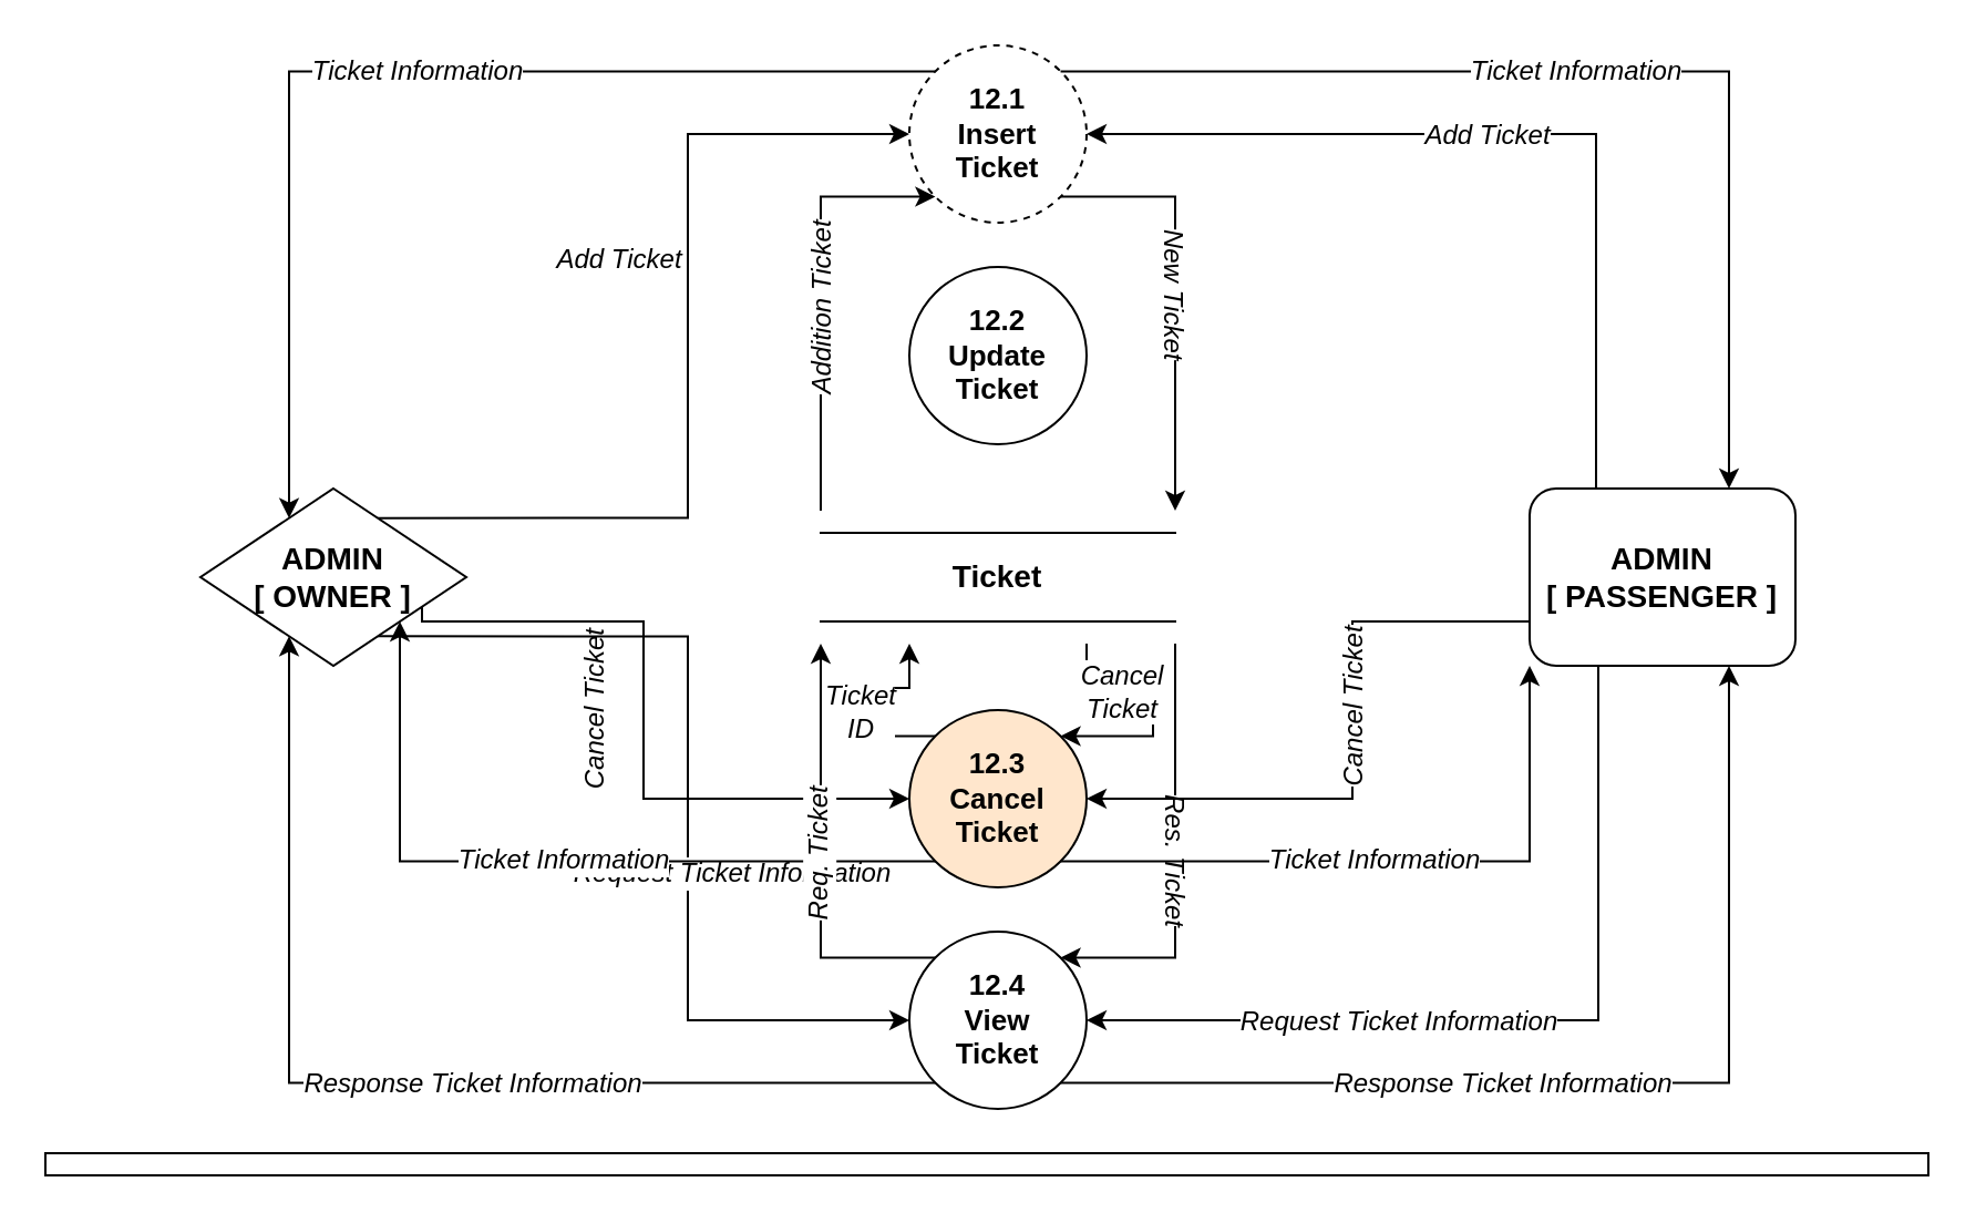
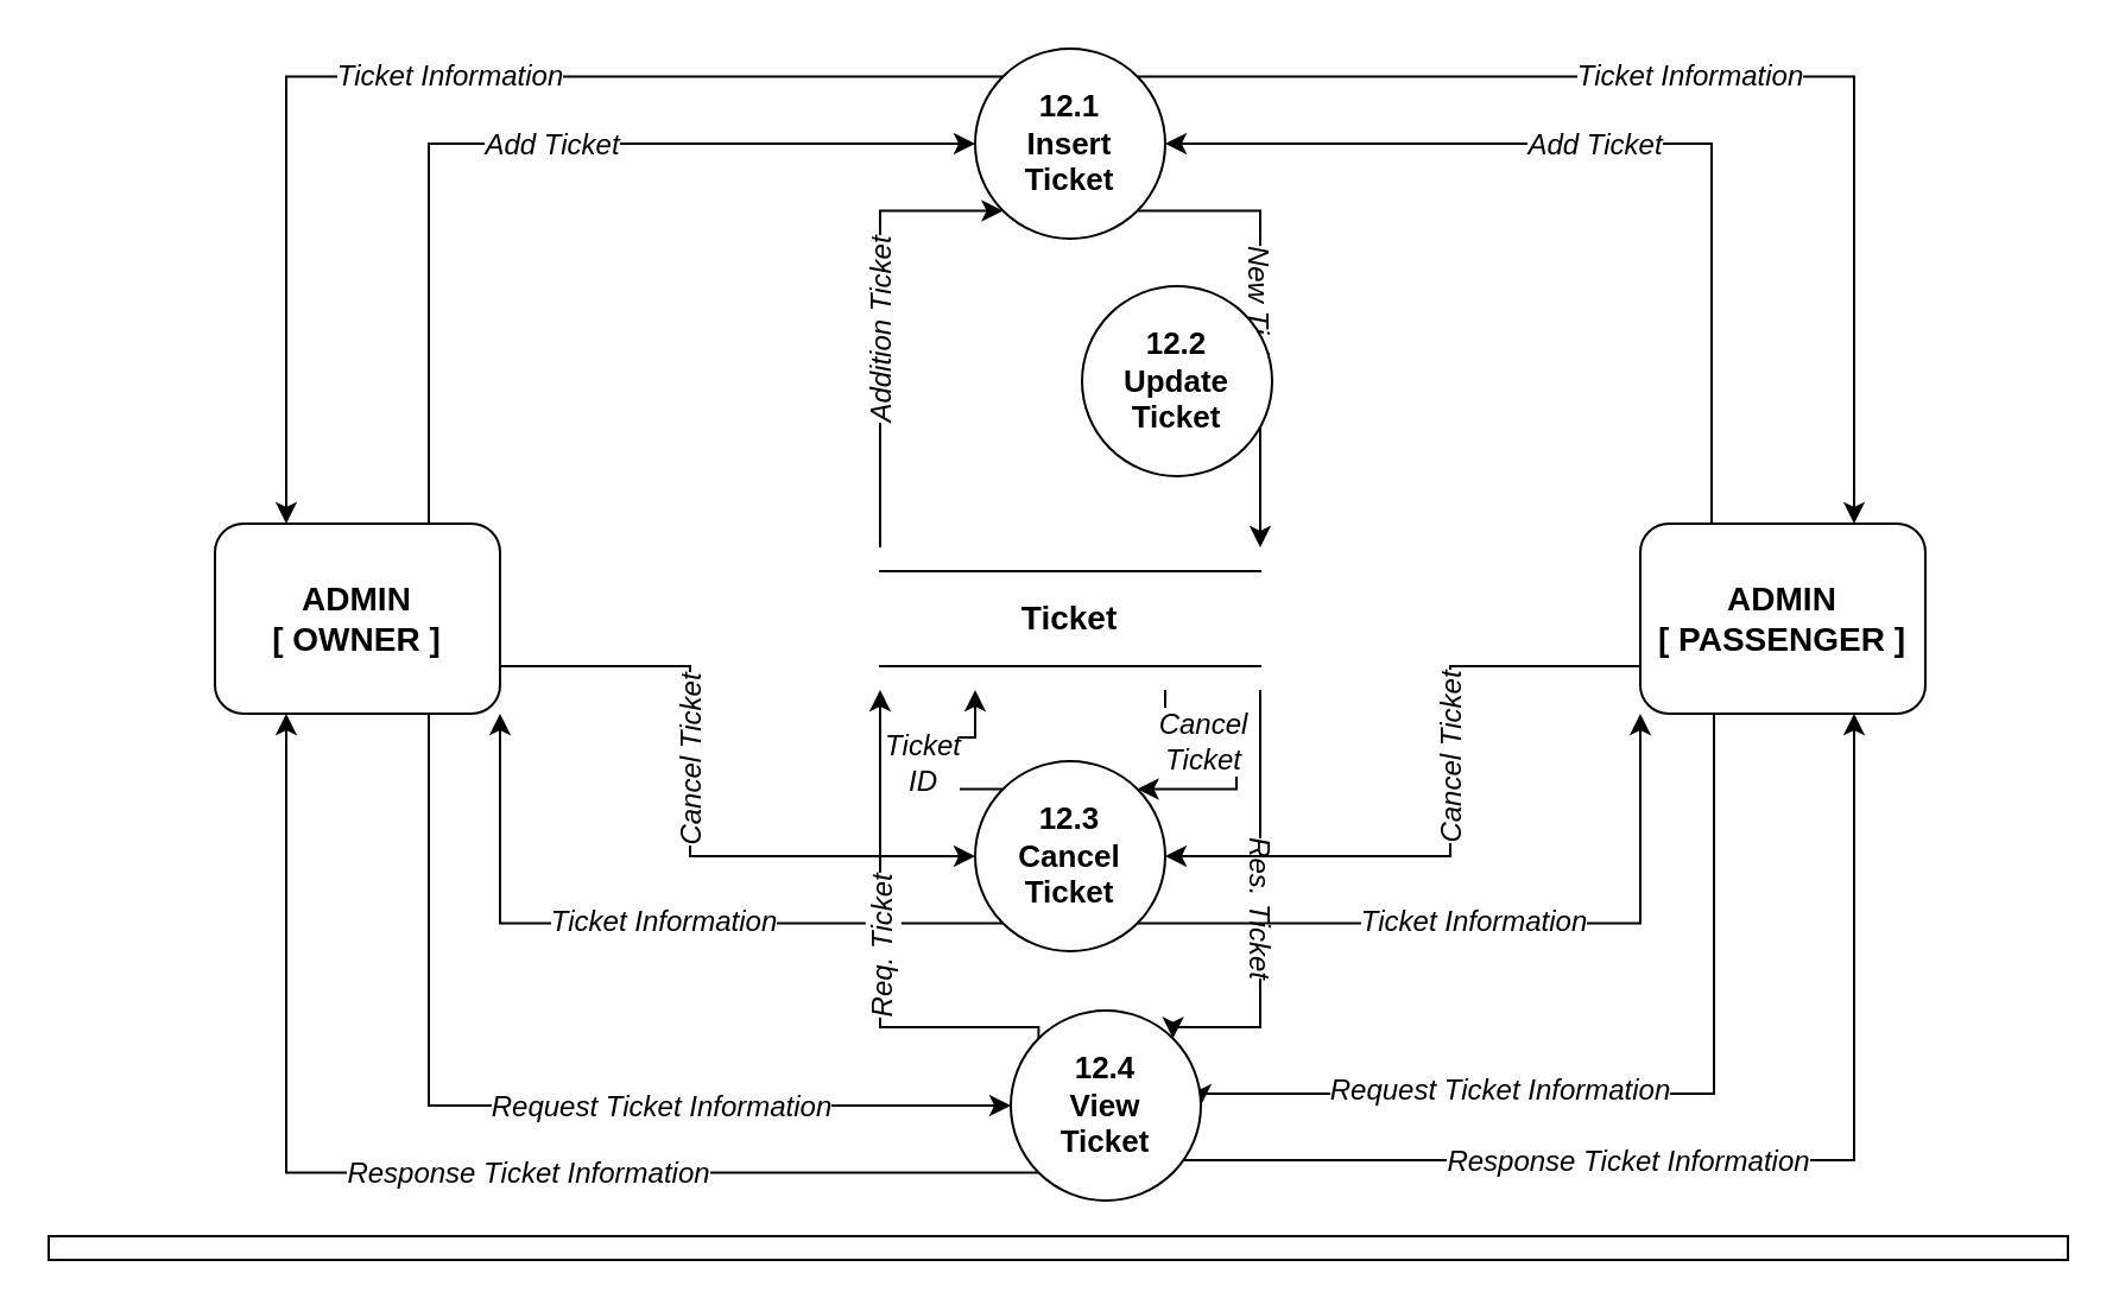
  <mxCell id="0" />
  <mxCell id="1" parent="0" />
  <mxCell id="2" style="edgeStyle=orthogonalEdgeStyle;rounded=0;orthogonalLoop=1;jettySize=auto;html=1;exitX=1;exitY=0.75;exitDx=0;exitDy=0;entryX=0;entryY=0.5;entryDx=0;entryDy=0;" parent="1" source="8" target="23" edge="1"><mxGeometry relative="1" as="geometry"><Array as="points"><mxPoint x="290" y="280" /><mxPoint x="290" y="360" /></Array></mxGeometry></mxCell>
  <mxCell id="3" value="Cancel Ticket" style="edgeLabel;html=1;align=center;verticalAlign=middle;resizable=0;points=[];rotation=-90;fontSize=12;fontStyle=2" parent="2" vertex="1" connectable="0"><mxGeometry x="-0.727" y="-1" relative="1" as="geometry"><mxPoint x="42" y="40" as="offset" /></mxGeometry></mxCell>
  <mxCell id="4" style="edgeStyle=orthogonalEdgeStyle;rounded=0;orthogonalLoop=1;jettySize=auto;html=1;exitX=0.75;exitY=0;exitDx=0;exitDy=0;entryX=0;entryY=0.5;entryDx=0;entryDy=0;" parent="1" source="8" target="14" edge="1"><mxGeometry relative="1" as="geometry" /></mxCell>
  <mxCell id="5" value="Add Ticket" style="edgeLabel;html=1;align=center;verticalAlign=middle;resizable=0;points=[];fontSize=12;fontStyle=2" parent="4" vertex="1" connectable="0"><mxGeometry x="0.245" relative="1" as="geometry"><mxPoint x="-32" as="offset" /></mxGeometry></mxCell>
  <mxCell id="6" style="edgeStyle=orthogonalEdgeStyle;rounded=0;orthogonalLoop=1;jettySize=auto;html=1;exitX=0.75;exitY=1;exitDx=0;exitDy=0;entryX=0;entryY=0.5;entryDx=0;entryDy=0;" parent="1" source="8" target="30" edge="1"><mxGeometry relative="1" as="geometry" /></mxCell>
  <mxCell id="7" value="Request Ticket Information" style="edgeLabel;html=1;align=center;verticalAlign=middle;resizable=0;points=[];fontSize=12;fontStyle=2" parent="6" vertex="1" connectable="0"><mxGeometry x="0.192" y="1" relative="1" as="geometry"><mxPoint x="18" y="1" as="offset" /></mxGeometry></mxCell>
- <mxCell id="8" value="ADMIN&lt;br style=&quot;font-size: 14px;&quot;&gt;[ OWNER ]" style="rhombus;whiteSpace=wrap;html=1;fontSize=14;fontStyle=1;" parent="1" vertex="1"><mxGeometry x="90" y="220" width="120" height="80" as="geometry" /></mxCell>
+ <mxCell id="8" value="ADMIN&lt;br style=&quot;font-size: 14px;&quot;&gt;[ OWNER ]" style="rounded=1;whiteSpace=wrap;html=1;fontSize=14;fontStyle=1" parent="1" vertex="1"><mxGeometry x="90" y="220" width="120" height="80" as="geometry" /></mxCell>
  <mxCell id="9" value="" style="rounded=0;whiteSpace=wrap;html=1;" parent="1" vertex="1"><mxGeometry y="520" width="850" height="10" as="geometry" x="20" /></mxCell>
  <mxCell id="10" style="edgeStyle=orthogonalEdgeStyle;rounded=0;orthogonalLoop=1;jettySize=auto;html=1;exitX=1;exitY=1;exitDx=0;exitDy=0;" parent="1" source="14" edge="1"><mxGeometry relative="1" as="geometry"><mxPoint x="530" y="230" as="targetPoint" /><Array as="points"><mxPoint x="530" y="88" /></Array></mxGeometry></mxCell>
  <mxCell id="11" value="New Ticket" style="edgeLabel;html=1;align=center;verticalAlign=middle;resizable=0;points=[];rotation=90;fontSize=12;fontStyle=2" parent="10" vertex="1" connectable="0"><mxGeometry x="-0.318" y="-1" relative="1" as="geometry"><mxPoint x="1" y="29" as="offset" /></mxGeometry></mxCell>
  <mxCell id="12" style="edgeStyle=orthogonalEdgeStyle;rounded=0;orthogonalLoop=1;jettySize=auto;html=1;exitX=0;exitY=0;exitDx=0;exitDy=0;entryX=0.25;entryY=0;entryDx=0;entryDy=0;" parent="1" source="14" target="8" edge="1"><mxGeometry relative="1" as="geometry" /></mxCell>
  <mxCell id="13" value="Ticket Information" style="edgeLabel;html=1;align=center;verticalAlign=middle;resizable=0;points=[];fontSize=12;fontStyle=2" parent="12" vertex="1" connectable="0"><mxGeometry x="-0.315" relative="1" as="geometry"><mxPoint x="-65" as="offset" /></mxGeometry></mxCell>
- <mxCell id="14" value="12.1&lt;br style=&quot;font-size: 13px;&quot;&gt;Insert &lt;br style=&quot;font-size: 13px;&quot;&gt;Ticket" style="ellipse;whiteSpace=wrap;html=1;fontSize=13;fontStyle=1;dashed=1;" parent="1" vertex="1"><mxGeometry x="410" y="20" width="80" height="80" as="geometry" /></mxCell>
+ <mxCell id="14" value="12.1&lt;br style=&quot;font-size: 13px;&quot;&gt;Insert &lt;br style=&quot;font-size: 13px;&quot;&gt;Ticket" style="ellipse;whiteSpace=wrap;html=1;fontSize=13;fontStyle=1" parent="1" vertex="1"><mxGeometry x="410" y="20" width="80" height="80" as="geometry" /></mxCell>
  <mxCell id="15" style="edgeStyle=orthogonalEdgeStyle;rounded=0;orthogonalLoop=1;jettySize=auto;html=1;exitX=0.25;exitY=1;exitDx=0;exitDy=0;entryX=1;entryY=0.5;entryDx=0;entryDy=0;" parent="1" source="17" edge="1" target="30"><mxGeometry relative="1" as="geometry"><mxPoint x="720.96" y="304.04" as="sourcePoint" /><mxPoint x="490" y="457" as="targetPoint" /><Array as="points"><mxPoint x="721" y="300" /><mxPoint x="721" y="460" /></Array></mxGeometry></mxCell>
  <mxCell id="16" value="Request Ticket Information" style="edgeLabel;html=1;align=center;verticalAlign=middle;resizable=0;points=[];rotation=0;fontSize=12;fontStyle=2" parent="15" vertex="1" connectable="0"><mxGeometry x="-0.597" y="2" relative="1" as="geometry"><mxPoint x="-93" y="82" as="offset" /></mxGeometry></mxCell>
  <mxCell id="17" value="ADMIN&lt;br style=&quot;font-size: 14px;&quot;&gt;[ PASSENGER ]" style="rounded=1;whiteSpace=wrap;html=1;fontSize=14;fontStyle=1" parent="1" vertex="1"><mxGeometry x="690" y="220" width="120" height="80" as="geometry" /></mxCell>
- <mxCell id="18" value="12.2&lt;br style=&quot;border-color: var(--border-color); font-size: 13px;&quot;&gt;Update&lt;br style=&quot;border-color: var(--border-color); font-size: 13px;&quot;&gt;Ticket" style="ellipse;whiteSpace=wrap;html=1;fontSize=13;fontStyle=1" parent="1" vertex="1"><mxGeometry x="410" y="120" width="80" height="80" as="geometry" /></mxCell>
+ <mxCell id="18" value="12.2&lt;br style=&quot;border-color: var(--border-color); font-size: 13px;&quot;&gt;Update&lt;br style=&quot;border-color: var(--border-color); font-size: 13px;&quot;&gt;Ticket" style="ellipse;whiteSpace=wrap;html=1;fontSize=13;fontStyle=1" parent="1" vertex="1"><mxGeometry x="455" y="120" width="80" height="80" as="geometry" /></mxCell>
  <mxCell id="19" style="edgeStyle=orthogonalEdgeStyle;rounded=0;orthogonalLoop=1;jettySize=auto;html=1;exitX=0;exitY=0;exitDx=0;exitDy=0;" parent="1" edge="1"><mxGeometry relative="1" as="geometry"><mxPoint x="421.716" y="331.716" as="sourcePoint" /><mxPoint x="410" y="290" as="targetPoint" /><Array as="points"><mxPoint x="380" y="332" /><mxPoint x="380" y="310" /><mxPoint x="410" y="310" /></Array></mxGeometry></mxCell>
  <mxCell id="20" value="Ticket&lt;br style=&quot;font-size: 12px;&quot;&gt;ID" style="edgeLabel;html=1;align=center;verticalAlign=middle;resizable=0;points=[];fontSize=12;fontStyle=2" parent="19" vertex="1" connectable="0"><mxGeometry x="-0.072" relative="1" as="geometry"><mxPoint x="7" as="offset" /></mxGeometry></mxCell>
  <mxCell id="21" style="edgeStyle=orthogonalEdgeStyle;rounded=0;orthogonalLoop=1;jettySize=auto;html=1;exitX=0;exitY=1;exitDx=0;exitDy=0;entryX=1;entryY=1;entryDx=0;entryDy=0;" parent="1" source="23" target="8" edge="1"><mxGeometry relative="1" as="geometry" /></mxCell>
  <mxCell id="22" value="Ticket Information" style="edgeLabel;html=1;align=center;verticalAlign=middle;resizable=0;points=[];fontSize=12;fontStyle=2" parent="21" vertex="1" connectable="0"><mxGeometry x="-0.018" y="-1" relative="1" as="geometry"><mxPoint x="4" as="offset" /></mxGeometry></mxCell>
- <mxCell id="23" value="12.3&lt;br style=&quot;border-color: var(--border-color); font-size: 13px;&quot;&gt;Cancel&lt;br style=&quot;border-color: var(--border-color); font-size: 13px;&quot;&gt;Ticket" style="ellipse;whiteSpace=wrap;html=1;fontSize=13;fontStyle=1;fillColor=#ffe6cc;" parent="1" vertex="1"><mxGeometry x="410" y="320" width="80" height="80" as="geometry" /></mxCell>
+ <mxCell id="23" value="12.3&lt;br style=&quot;border-color: var(--border-color); font-size: 13px;&quot;&gt;Cancel&lt;br style=&quot;border-color: var(--border-color); font-size: 13px;&quot;&gt;Ticket" style="ellipse;whiteSpace=wrap;html=1;fontSize=13;fontStyle=1" parent="1" vertex="1"><mxGeometry x="410" y="320" width="80" height="80" as="geometry" /></mxCell>
  <mxCell id="24" style="edgeStyle=orthogonalEdgeStyle;rounded=0;orthogonalLoop=1;jettySize=auto;html=1;exitX=0;exitY=0;exitDx=0;exitDy=0;" parent="1" source="30" edge="1"><mxGeometry relative="1" as="geometry"><mxPoint x="370" y="290" as="targetPoint" /><Array as="points"><mxPoint x="370" y="432" /></Array></mxGeometry></mxCell>
  <mxCell id="25" value="Req. Ticket" style="edgeLabel;html=1;align=center;verticalAlign=middle;resizable=0;points=[];rotation=-90;fontSize=12;fontStyle=2" parent="24" vertex="1" connectable="0"><mxGeometry x="-0.341" relative="1" as="geometry"><mxPoint x="-1" y="-33" as="offset" /></mxGeometry></mxCell>
  <mxCell id="26" style="edgeStyle=orthogonalEdgeStyle;rounded=0;orthogonalLoop=1;jettySize=auto;html=1;entryX=0.75;entryY=1;entryDx=0;entryDy=0;exitX=1;exitY=1;exitDx=0;exitDy=0;" parent="1" source="30" target="17" edge="1"><mxGeometry relative="1" as="geometry"><mxPoint x="490" y="480" as="sourcePoint" /><Array as="points"><mxPoint x="780" y="488" /></Array></mxGeometry></mxCell>
  <mxCell id="27" value="Response Ticket Information" style="edgeLabel;html=1;align=center;verticalAlign=middle;resizable=0;points=[];rotation=0;fontSize=12;fontStyle=2" parent="26" vertex="1" connectable="0"><mxGeometry x="-0.467" y="-2" relative="1" as="geometry"><mxPoint x="68" y="-2" as="offset" /></mxGeometry></mxCell>
  <mxCell id="28" style="edgeStyle=orthogonalEdgeStyle;rounded=0;orthogonalLoop=1;jettySize=auto;html=1;exitX=0;exitY=1;exitDx=0;exitDy=0;entryX=0.25;entryY=1;entryDx=0;entryDy=0;" parent="1" source="30" target="8" edge="1"><mxGeometry relative="1" as="geometry" /></mxCell>
  <mxCell id="29" value="Response Ticket Information" style="edgeLabel;html=1;align=center;verticalAlign=middle;resizable=0;points=[];fontSize=12;fontStyle=2" parent="28" vertex="1" connectable="0"><mxGeometry x="-0.219" relative="1" as="geometry"><mxPoint x="-16" as="offset" /></mxGeometry></mxCell>
- <mxCell id="30" value="12.4&lt;br style=&quot;border-color: var(--border-color); font-size: 13px;&quot;&gt;View&lt;br style=&quot;border-color: var(--border-color); font-size: 13px;&quot;&gt;Ticket" style="ellipse;whiteSpace=wrap;html=1;fontSize=13;fontStyle=1" parent="1" vertex="1"><mxGeometry x="410" y="420" width="80" height="80" as="geometry" /></mxCell>
+ <mxCell id="30" value="12.4&lt;br style=&quot;border-color: var(--border-color); font-size: 13px;&quot;&gt;View&lt;br style=&quot;border-color: var(--border-color); font-size: 13px;&quot;&gt;Ticket" style="ellipse;whiteSpace=wrap;html=1;fontSize=13;fontStyle=1" parent="1" vertex="1"><mxGeometry x="425" y="425" width="80" height="80" as="geometry" /></mxCell>
  <mxCell id="31" style="edgeStyle=orthogonalEdgeStyle;rounded=0;orthogonalLoop=1;jettySize=auto;html=1;entryX=0;entryY=1;entryDx=0;entryDy=0;" parent="1" target="14" edge="1"><mxGeometry relative="1" as="geometry"><mxPoint x="370" y="230" as="sourcePoint" /><Array as="points"><mxPoint x="370" y="88" /></Array></mxGeometry></mxCell>
  <mxCell id="32" value="Addition Ticket" style="edgeLabel;html=1;align=center;verticalAlign=middle;resizable=0;points=[];rotation=-90;fontSize=12;fontStyle=2" parent="31" vertex="1" connectable="0"><mxGeometry x="0.261" y="-1" relative="1" as="geometry"><mxPoint x="-1" y="32" as="offset" /></mxGeometry></mxCell>
  <mxCell id="33" style="edgeStyle=orthogonalEdgeStyle;rounded=0;orthogonalLoop=1;jettySize=auto;html=1;entryX=1;entryY=0;entryDx=0;entryDy=0;" parent="1" target="30" edge="1"><mxGeometry relative="1" as="geometry"><mxPoint x="530" y="290" as="sourcePoint" /><Array as="points"><mxPoint x="530" y="432" /></Array></mxGeometry></mxCell>
  <mxCell id="34" value="Res. Ticket" style="edgeLabel;html=1;align=center;verticalAlign=middle;resizable=0;points=[];rotation=90;fontSize=12;fontStyle=2" parent="33" vertex="1" connectable="0"><mxGeometry x="0.307" y="-1" relative="1" as="geometry"><mxPoint x="2" y="-29" as="offset" /></mxGeometry></mxCell>
  <mxCell id="35" style="edgeStyle=orthogonalEdgeStyle;rounded=0;orthogonalLoop=1;jettySize=auto;html=1;entryX=1;entryY=0;entryDx=0;entryDy=0;" parent="1" target="23" edge="1"><mxGeometry relative="1" as="geometry"><mxPoint x="490" y="290" as="sourcePoint" /><Array as="points"><mxPoint x="490" y="310" /><mxPoint x="520" y="310" /><mxPoint x="520" y="332" /></Array></mxGeometry></mxCell>
  <mxCell id="36" value="Cancel&lt;br style=&quot;font-size: 12px;&quot;&gt;Ticket" style="edgeLabel;html=1;align=center;verticalAlign=middle;resizable=0;points=[];fontSize=12;fontStyle=2" parent="35" vertex="1" connectable="0"><mxGeometry x="-0.029" y="-1" relative="1" as="geometry"><mxPoint x="-14" y="-4" as="offset" /></mxGeometry></mxCell>
  <mxCell id="37" value="Ticket" style="html=1;dashed=0;whiteSpace=wrap;shape=partialRectangle;right=0;left=0;fontSize=14;fontStyle=1" parent="1" vertex="1"><mxGeometry x="370" y="240" width="160" height="40" as="geometry" /></mxCell>
  <mxCell id="38" style="edgeStyle=orthogonalEdgeStyle;rounded=0;orthogonalLoop=1;jettySize=auto;html=1;exitX=1;exitY=0;exitDx=0;exitDy=0;entryX=0.75;entryY=0;entryDx=0;entryDy=0;" edge="1" parent="1" source="14" target="17"><mxGeometry relative="1" as="geometry"><mxPoint x="432" y="42" as="sourcePoint" /><mxPoint x="130" y="230" as="targetPoint" /></mxGeometry></mxCell>
  <mxCell id="39" value="Ticket Information" style="edgeLabel;html=1;align=center;verticalAlign=middle;resizable=0;points=[];fontSize=12;fontStyle=2" vertex="1" connectable="0" parent="38"><mxGeometry x="-0.315" relative="1" as="geometry"><mxPoint x="64" as="offset" /></mxGeometry></mxCell>
  <mxCell id="40" style="edgeStyle=orthogonalEdgeStyle;rounded=0;orthogonalLoop=1;jettySize=auto;html=1;exitX=0.25;exitY=0;exitDx=0;exitDy=0;entryX=1;entryY=0.5;entryDx=0;entryDy=0;" edge="1" parent="1" source="17" target="14"><mxGeometry relative="1" as="geometry"><mxPoint x="190" y="230" as="sourcePoint" /><mxPoint x="420" y="70" as="targetPoint" /></mxGeometry></mxCell>
  <mxCell id="41" value="Add Ticket" style="edgeLabel;html=1;align=center;verticalAlign=middle;resizable=0;points=[];fontSize=12;fontStyle=2" vertex="1" connectable="0" parent="40"><mxGeometry x="0.245" relative="1" as="geometry"><mxPoint x="33" as="offset" /></mxGeometry></mxCell>
  <mxCell id="42" style="edgeStyle=orthogonalEdgeStyle;rounded=0;orthogonalLoop=1;jettySize=auto;html=1;exitX=0;exitY=0.75;exitDx=0;exitDy=0;entryX=1;entryY=0.5;entryDx=0;entryDy=0;" edge="1" parent="1" source="17" target="23"><mxGeometry relative="1" as="geometry"><Array as="points"><mxPoint x="610" y="280" /><mxPoint x="610" y="360" /></Array><mxPoint x="220" y="290" as="sourcePoint" /><mxPoint x="420" y="370" as="targetPoint" /></mxGeometry></mxCell>
  <mxCell id="43" value="Cancel Ticket" style="edgeLabel;html=1;align=center;verticalAlign=middle;resizable=0;points=[];rotation=-90;fontSize=12;fontStyle=2" vertex="1" connectable="0" parent="42"><mxGeometry x="-0.727" y="-1" relative="1" as="geometry"><mxPoint x="-42" y="41" as="offset" /></mxGeometry></mxCell>
  <mxCell id="44" style="edgeStyle=orthogonalEdgeStyle;rounded=0;orthogonalLoop=1;jettySize=auto;html=1;exitX=1;exitY=1;exitDx=0;exitDy=0;entryX=0;entryY=1;entryDx=0;entryDy=0;" edge="1" parent="1" source="23" target="17"><mxGeometry relative="1" as="geometry"><mxPoint x="432" y="398" as="sourcePoint" /><mxPoint x="220" y="310" as="targetPoint" /></mxGeometry></mxCell>
  <mxCell id="45" value="Ticket Information" style="edgeLabel;html=1;align=center;verticalAlign=middle;resizable=0;points=[];fontSize=12;fontStyle=2" vertex="1" connectable="0" parent="44"><mxGeometry x="-0.018" y="-1" relative="1" as="geometry"><mxPoint x="-6" y="-2" as="offset" /></mxGeometry></mxCell>
